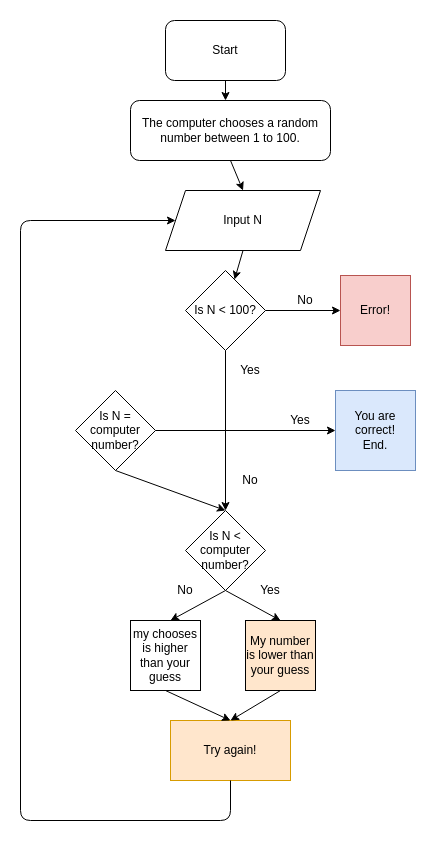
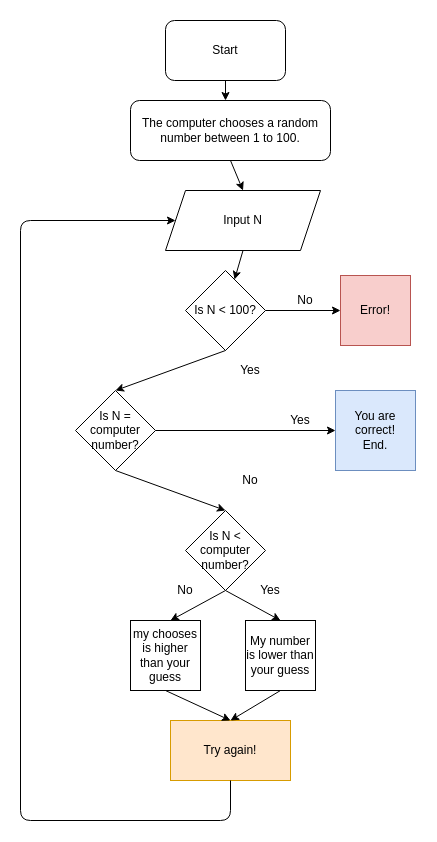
  <mxCell id="0" />
  <mxCell id="1" parent="0" />
  <mxCell id="2" value="" style="rounded=1;whiteSpace=wrap;html=1;" vertex="1" parent="1"><mxGeometry x="165" y="20" width="120" height="60" as="geometry" /></mxCell>
  <mxCell id="3" value="Start" style="text;html=1;strokeColor=none;fillColor=none;align=center;verticalAlign=middle;whiteSpace=wrap;rounded=0;" vertex="1" parent="1"><mxGeometry x="205" y="40" width="40" height="20" as="geometry" /></mxCell>
  <mxCell id="4" value="" style="endArrow=classic;html=1;exitX=0.5;exitY=1;exitDx=0;exitDy=0;" edge="1" parent="1" source="2"><mxGeometry width="50" height="50" relative="1" as="geometry"><mxPoint x="190" y="280" as="sourcePoint" /><mxPoint x="225" y="100" as="targetPoint" /></mxGeometry></mxCell>
  <mxCell id="5" value="Input N" style="shape=parallelogram;perimeter=parallelogramPerimeter;whiteSpace=wrap;html=1;fixedSize=1;" vertex="1" parent="1"><mxGeometry x="165" y="190" width="155" height="60" as="geometry" /></mxCell>
  <mxCell id="6" value="" style="endArrow=classic;html=1;exitX=0.5;exitY=1;exitDx=0;exitDy=0;" edge="1" parent="1" source="5" target="7"><mxGeometry width="50" height="50" relative="1" as="geometry"><mxPoint x="190" y="380" as="sourcePoint" /><mxPoint x="225" y="260" as="targetPoint" /></mxGeometry></mxCell>
  <mxCell id="7" value="Is N &amp;lt; 100?" style="rhombus;whiteSpace=wrap;html=1;" vertex="1" parent="1"><mxGeometry x="185" y="270" width="80" height="80" as="geometry" /></mxCell>
  <mxCell id="8" value="The computer chooses a random number between 1 to 100." style="rounded=1;whiteSpace=wrap;html=1;" vertex="1" parent="1"><mxGeometry x="130" y="100" width="200" height="60" as="geometry" /></mxCell>
  <mxCell id="9" value="" style="endArrow=classic;html=1;exitX=1;exitY=0.5;exitDx=0;exitDy=0;" edge="1" parent="1" source="7" target="10"><mxGeometry width="50" height="50" relative="1" as="geometry"><mxPoint x="190" y="320" as="sourcePoint" /><mxPoint x="320" y="310" as="targetPoint" /></mxGeometry></mxCell>
  <mxCell id="10" value="Error!" style="whiteSpace=wrap;html=1;aspect=fixed;fillColor=#f8cecc;strokeColor=#b85450;" vertex="1" parent="1"><mxGeometry x="340" y="275" width="70" height="70" as="geometry" /></mxCell>
  <mxCell id="11" value="Is N = computer number?" style="rhombus;whiteSpace=wrap;html=1;" vertex="1" parent="1"><mxGeometry x="75" y="390" width="80" height="80" as="geometry" /></mxCell>
  <mxCell id="12" value="" style="endArrow=classic;html=1;exitX=1;exitY=0.5;exitDx=0;exitDy=0;" edge="1" parent="1" source="11" target="13"><mxGeometry width="50" height="50" relative="1" as="geometry"><mxPoint x="280" y="540" as="sourcePoint" /><mxPoint x="340" y="430" as="targetPoint" /></mxGeometry></mxCell>
  <mxCell id="13" value="You are correct!&lt;br&gt;End." style="whiteSpace=wrap;html=1;aspect=fixed;fillColor=#dae8fc;strokeColor=#6c8ebf;" vertex="1" parent="1"><mxGeometry x="335" y="390" width="80" height="80" as="geometry" /></mxCell>
  <mxCell id="14" value="Is N &amp;lt; computer number?" style="rhombus;whiteSpace=wrap;html=1;" vertex="1" parent="1"><mxGeometry x="185" y="510" width="80" height="80" as="geometry" /></mxCell>
  <mxCell id="15" value="" style="endArrow=classic;html=1;exitX=0.5;exitY=1;exitDx=0;exitDy=0;" edge="1" parent="1" source="14"><mxGeometry width="50" height="50" relative="1" as="geometry"><mxPoint x="280" y="600" as="sourcePoint" /><mxPoint x="280" y="620" as="targetPoint" /></mxGeometry></mxCell>
  <mxCell id="16" value="" style="endArrow=classic;html=1;exitX=0.5;exitY=1;exitDx=0;exitDy=0;" edge="1" parent="1" source="14"><mxGeometry width="50" height="50" relative="1" as="geometry"><mxPoint x="280" y="600" as="sourcePoint" /><mxPoint x="170" y="620" as="targetPoint" /></mxGeometry></mxCell>
- <mxCell id="17" value="My number is lower than your guess" style="whiteSpace=wrap;html=1;aspect=fixed;fillColor=#ffe6cc;" vertex="1" parent="1"><mxGeometry x="245" y="620" width="70" height="70" as="geometry" /></mxCell>
+ <mxCell id="17" value="My number is lower than your guess" style="whiteSpace=wrap;html=1;aspect=fixed;" vertex="1" parent="1"><mxGeometry x="245" y="620" width="70" height="70" as="geometry" /></mxCell>
  <mxCell id="18" value="Yes" style="text;html=1;strokeColor=none;fillColor=none;align=center;verticalAlign=middle;whiteSpace=wrap;rounded=0;" vertex="1" parent="1"><mxGeometry x="250" y="580" width="40" height="20" as="geometry" /></mxCell>
  <mxCell id="19" value="No" style="text;html=1;strokeColor=none;fillColor=none;align=center;verticalAlign=middle;whiteSpace=wrap;rounded=0;" vertex="1" parent="1"><mxGeometry x="165" y="580" width="40" height="20" as="geometry" /></mxCell>
  <mxCell id="20" value="my chooses is higher than your guess" style="whiteSpace=wrap;html=1;aspect=fixed;" vertex="1" parent="1"><mxGeometry x="130" y="620" width="70" height="70" as="geometry" /></mxCell>
  <mxCell id="21" value="Try again!" style="rounded=0;whiteSpace=wrap;html=1;fillColor=#ffe6cc;strokeColor=#d79b00;" vertex="1" parent="1"><mxGeometry x="170" y="720" width="120" height="60" as="geometry" /></mxCell>
  <mxCell id="22" value="" style="endArrow=classic;html=1;exitX=0.5;exitY=1;exitDx=0;exitDy=0;exitPerimeter=0;entryX=0;entryY=0.5;entryDx=0;entryDy=0;" edge="1" parent="1" source="21" target="5"><mxGeometry width="50" height="50" relative="1" as="geometry"><mxPoint x="220" y="660" as="sourcePoint" /><mxPoint x="20" y="190" as="targetPoint" /><Array as="points"><mxPoint x="230" y="820" /><mxPoint x="20" y="820" /><mxPoint x="20" y="220" /></Array></mxGeometry></mxCell>
- <mxCell id="23" value="" style="endArrow=classic;html=1;exitX=0.5;exitY=1;exitDx=0;exitDy=0;" edge="1" parent="1" source="7" target="14"><mxGeometry width="50" height="50" relative="1" as="geometry"><mxPoint x="210" y="520" as="sourcePoint" /><mxPoint x="260" y="470" as="targetPoint" /></mxGeometry></mxCell>
+ <mxCell id="23" value="" style="endArrow=classic;html=1;exitX=0.5;exitY=1;exitDx=0;exitDy=0;entryX=0.5;entryY=0;entryDx=0;entryDy=0;" edge="1" parent="1" source="7" target="11"><mxGeometry width="50" height="50" relative="1" as="geometry"><mxPoint x="210" y="520" as="sourcePoint" /><mxPoint x="260" y="470" as="targetPoint" /></mxGeometry></mxCell>
  <mxCell id="24" value="" style="endArrow=classic;html=1;exitX=0.5;exitY=1;exitDx=0;exitDy=0;entryX=0.5;entryY=0;entryDx=0;entryDy=0;" edge="1" parent="1" source="11" target="14"><mxGeometry width="50" height="50" relative="1" as="geometry"><mxPoint x="220" y="520" as="sourcePoint" /><mxPoint x="270" y="470" as="targetPoint" /></mxGeometry></mxCell>
  <mxCell id="25" value="" style="endArrow=classic;html=1;exitX=0.5;exitY=1;exitDx=0;exitDy=0;entryX=0.5;entryY=0;entryDx=0;entryDy=0;" edge="1" parent="1" source="20" target="21"><mxGeometry width="50" height="50" relative="1" as="geometry"><mxPoint x="220" y="620" as="sourcePoint" /><mxPoint x="270" y="570" as="targetPoint" /></mxGeometry></mxCell>
  <mxCell id="26" value="" style="endArrow=classic;html=1;exitX=0.5;exitY=1;exitDx=0;exitDy=0;" edge="1" parent="1" source="17"><mxGeometry width="50" height="50" relative="1" as="geometry"><mxPoint x="220" y="620" as="sourcePoint" /><mxPoint x="230" y="720" as="targetPoint" /></mxGeometry></mxCell>
  <mxCell id="27" value="" style="endArrow=classic;html=1;exitX=0.5;exitY=1;exitDx=0;exitDy=0;entryX=0.5;entryY=0;entryDx=0;entryDy=0;" edge="1" parent="1" source="8" target="5"><mxGeometry width="50" height="50" relative="1" as="geometry"><mxPoint x="240" y="260" as="sourcePoint" /><mxPoint x="290" y="210" as="targetPoint" /></mxGeometry></mxCell>
  <mxCell id="28" value="No" style="text;html=1;strokeColor=none;fillColor=none;align=center;verticalAlign=middle;whiteSpace=wrap;rounded=0;" vertex="1" parent="1"><mxGeometry x="285" y="290" width="40" height="20" as="geometry" /></mxCell>
  <mxCell id="29" value="Yes" style="text;html=1;strokeColor=none;fillColor=none;align=center;verticalAlign=middle;whiteSpace=wrap;rounded=0;" vertex="1" parent="1"><mxGeometry x="230" y="360" width="40" height="20" as="geometry" /></mxCell>
  <mxCell id="30" value="Yes" style="text;html=1;strokeColor=none;fillColor=none;align=center;verticalAlign=middle;whiteSpace=wrap;rounded=0;" vertex="1" parent="1"><mxGeometry x="280" y="410" width="40" height="20" as="geometry" /></mxCell>
  <mxCell id="31" value="No" style="text;html=1;strokeColor=none;fillColor=none;align=center;verticalAlign=middle;whiteSpace=wrap;rounded=0;" vertex="1" parent="1"><mxGeometry x="230" y="470" width="40" height="20" as="geometry" /></mxCell>
